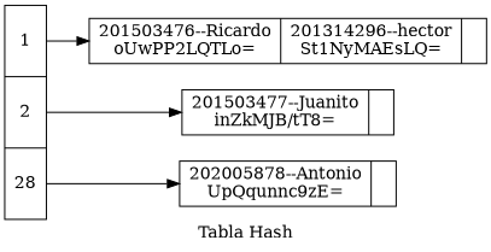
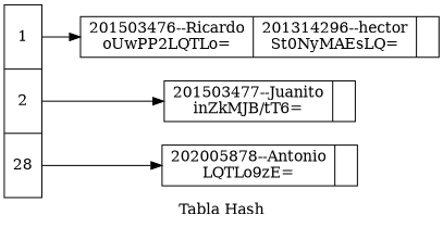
  digraph {
    label=" Tabla Hash "
    nodesep=0.08
    rankdir=LR
    node [shape=record]
    n1 [height=2.5 label="  <f0>1| <f1>2| <f2>28 " width=0.1]
-   n2 [height=0.1 label=" {201503476--Ricardo\noUwPP2LQTLo=|201314296--hector\nSt1NyMAEsLQ=|}" width=0.1]
-   n3 [height=0.1 label=" {201503477--Juanito\ninZkMJB/tT8=|}" width=0.1]
-   n4 [height=0.1 label=" {202005878--Antonio\nUpQqunnc9zE=|}" width=0.1]
+   n2 [height=0.1 label=" {201503476--Ricardo\noUwPP2LQTLo=|201314296--hector\nSt0NyMAEsLQ=|}" width=0.1]
+   n3 [height=0.1 label=" {201503477--Juanito\ninZkMJB/tT6=|}" width=0.1]
+   n4 [height=0.1 label=" {202005878--Antonio\nLQTLo9zE=|}" width=0.1]
    n1 -> n2 [tailport=f0]
    n1 -> n3 [tailport=f1]
    n1 -> n4 [tailport=f2]
  }
